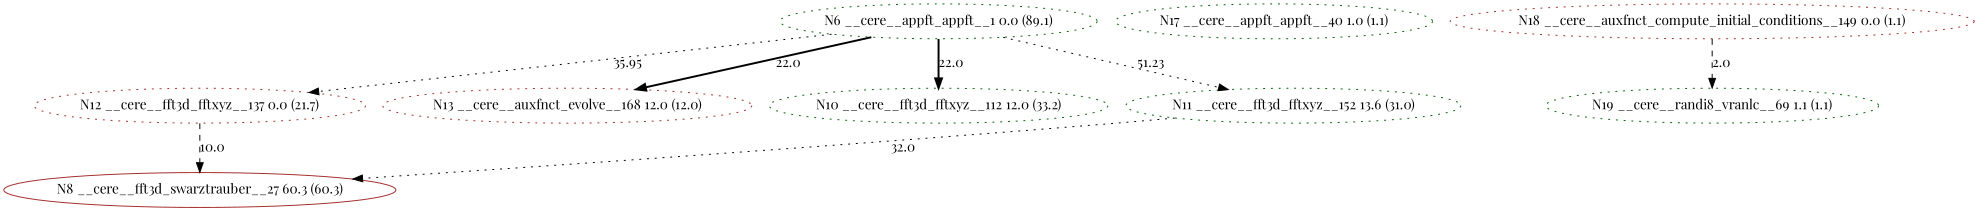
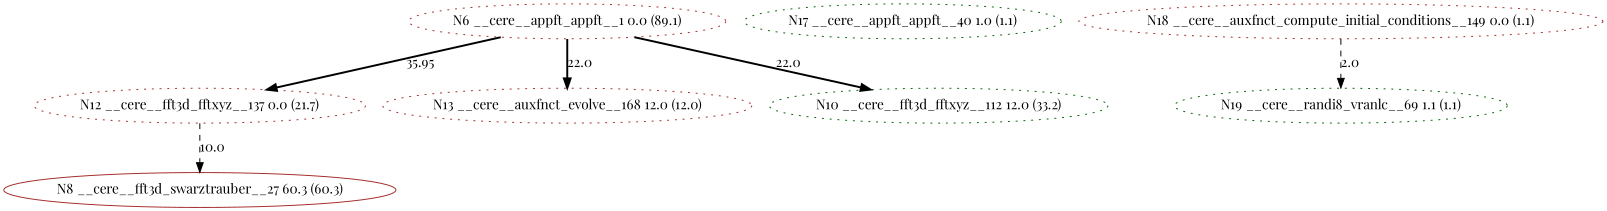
  strict digraph {
    fontname="Playfair Display"
    node [color=brown fontname="Playfair Display" style=dotted]
    edge [fontname="Playfair Display" style=dotted]
    n1 [label="N12 __cere__fft3d_fftxyz__137 0.0 (21.7)"]
    n2 [label="N8 __cere__fft3d_swarztrauber__27 60.3 (60.3)" style=solid]
    n3 [label="N13 __cere__auxfnct_evolve__168 12.0 (12.0)"]
    n4 [color=darkgreen label="N10 __cere__fft3d_fftxyz__112 12.0 (33.2)"]
-   n5 [color=darkgreen label="N11 __cere__fft3d_fftxyz__152 13.6 (31.0)"]
    n6 [color=darkgreen label="N17 __cere__appft_appft__40 1.0 (1.1)"]
    n7 [label="N18 __cere__auxfnct_compute_initial_conditions__149 0.0 (1.1)"]
    n8 [color=darkgreen label="N19 __cere__randi8_vranlc__69 1.1 (1.1)"]
-   n9 [color=darkgreen label="N6 __cere__appft_appft__1 0.0 (89.1)"]
+   n9 [label="N6 __cere__appft_appft__1 0.0 (89.1)"]
    n1 -> n2 [label=10.0 style=dashed weight=40.0]
-   n5 -> n2 [label=32.0 weight=32.0]
    n7 -> n8 [label=2.0 style=dashed weight=2.0]
-   n9 -> n1 [label=35.95 weight=35.95]
+   n9 -> n1 [label=35.95 style=bold weight=35.95]
    n9 -> n3 [label=22.0 style=bold weight=22.0]
    n9 -> n4 [label=22.0 style=bold weight=54.82]
-   n9 -> n5 [label=51.23 weight=51.23]
  }
